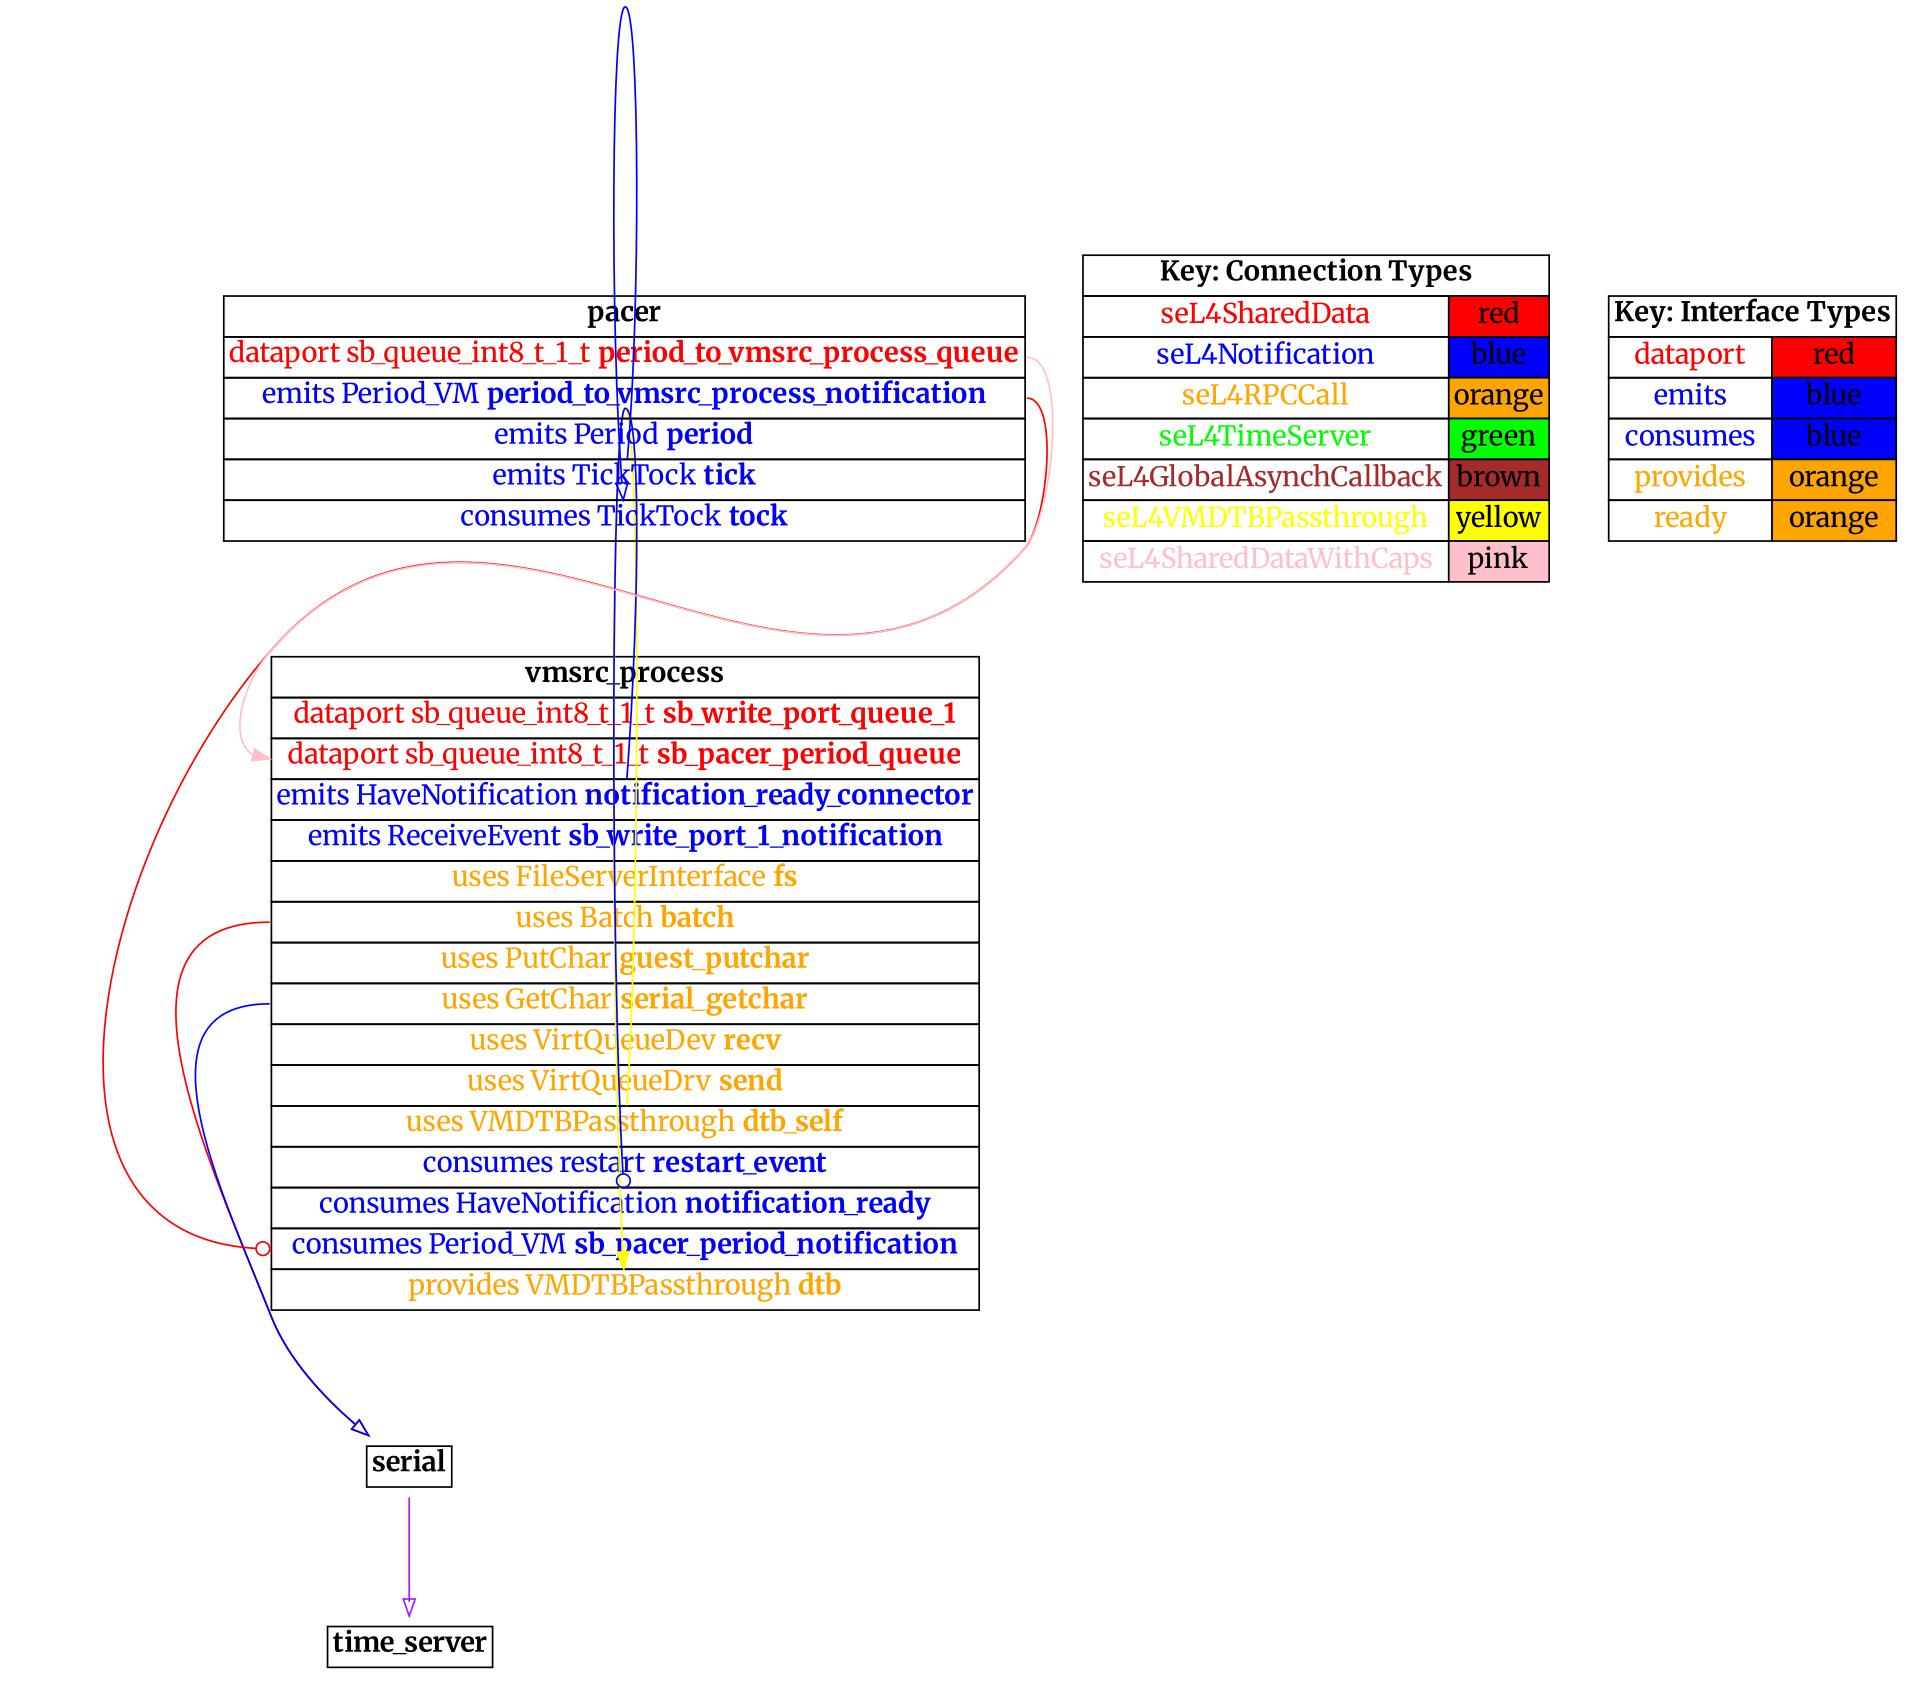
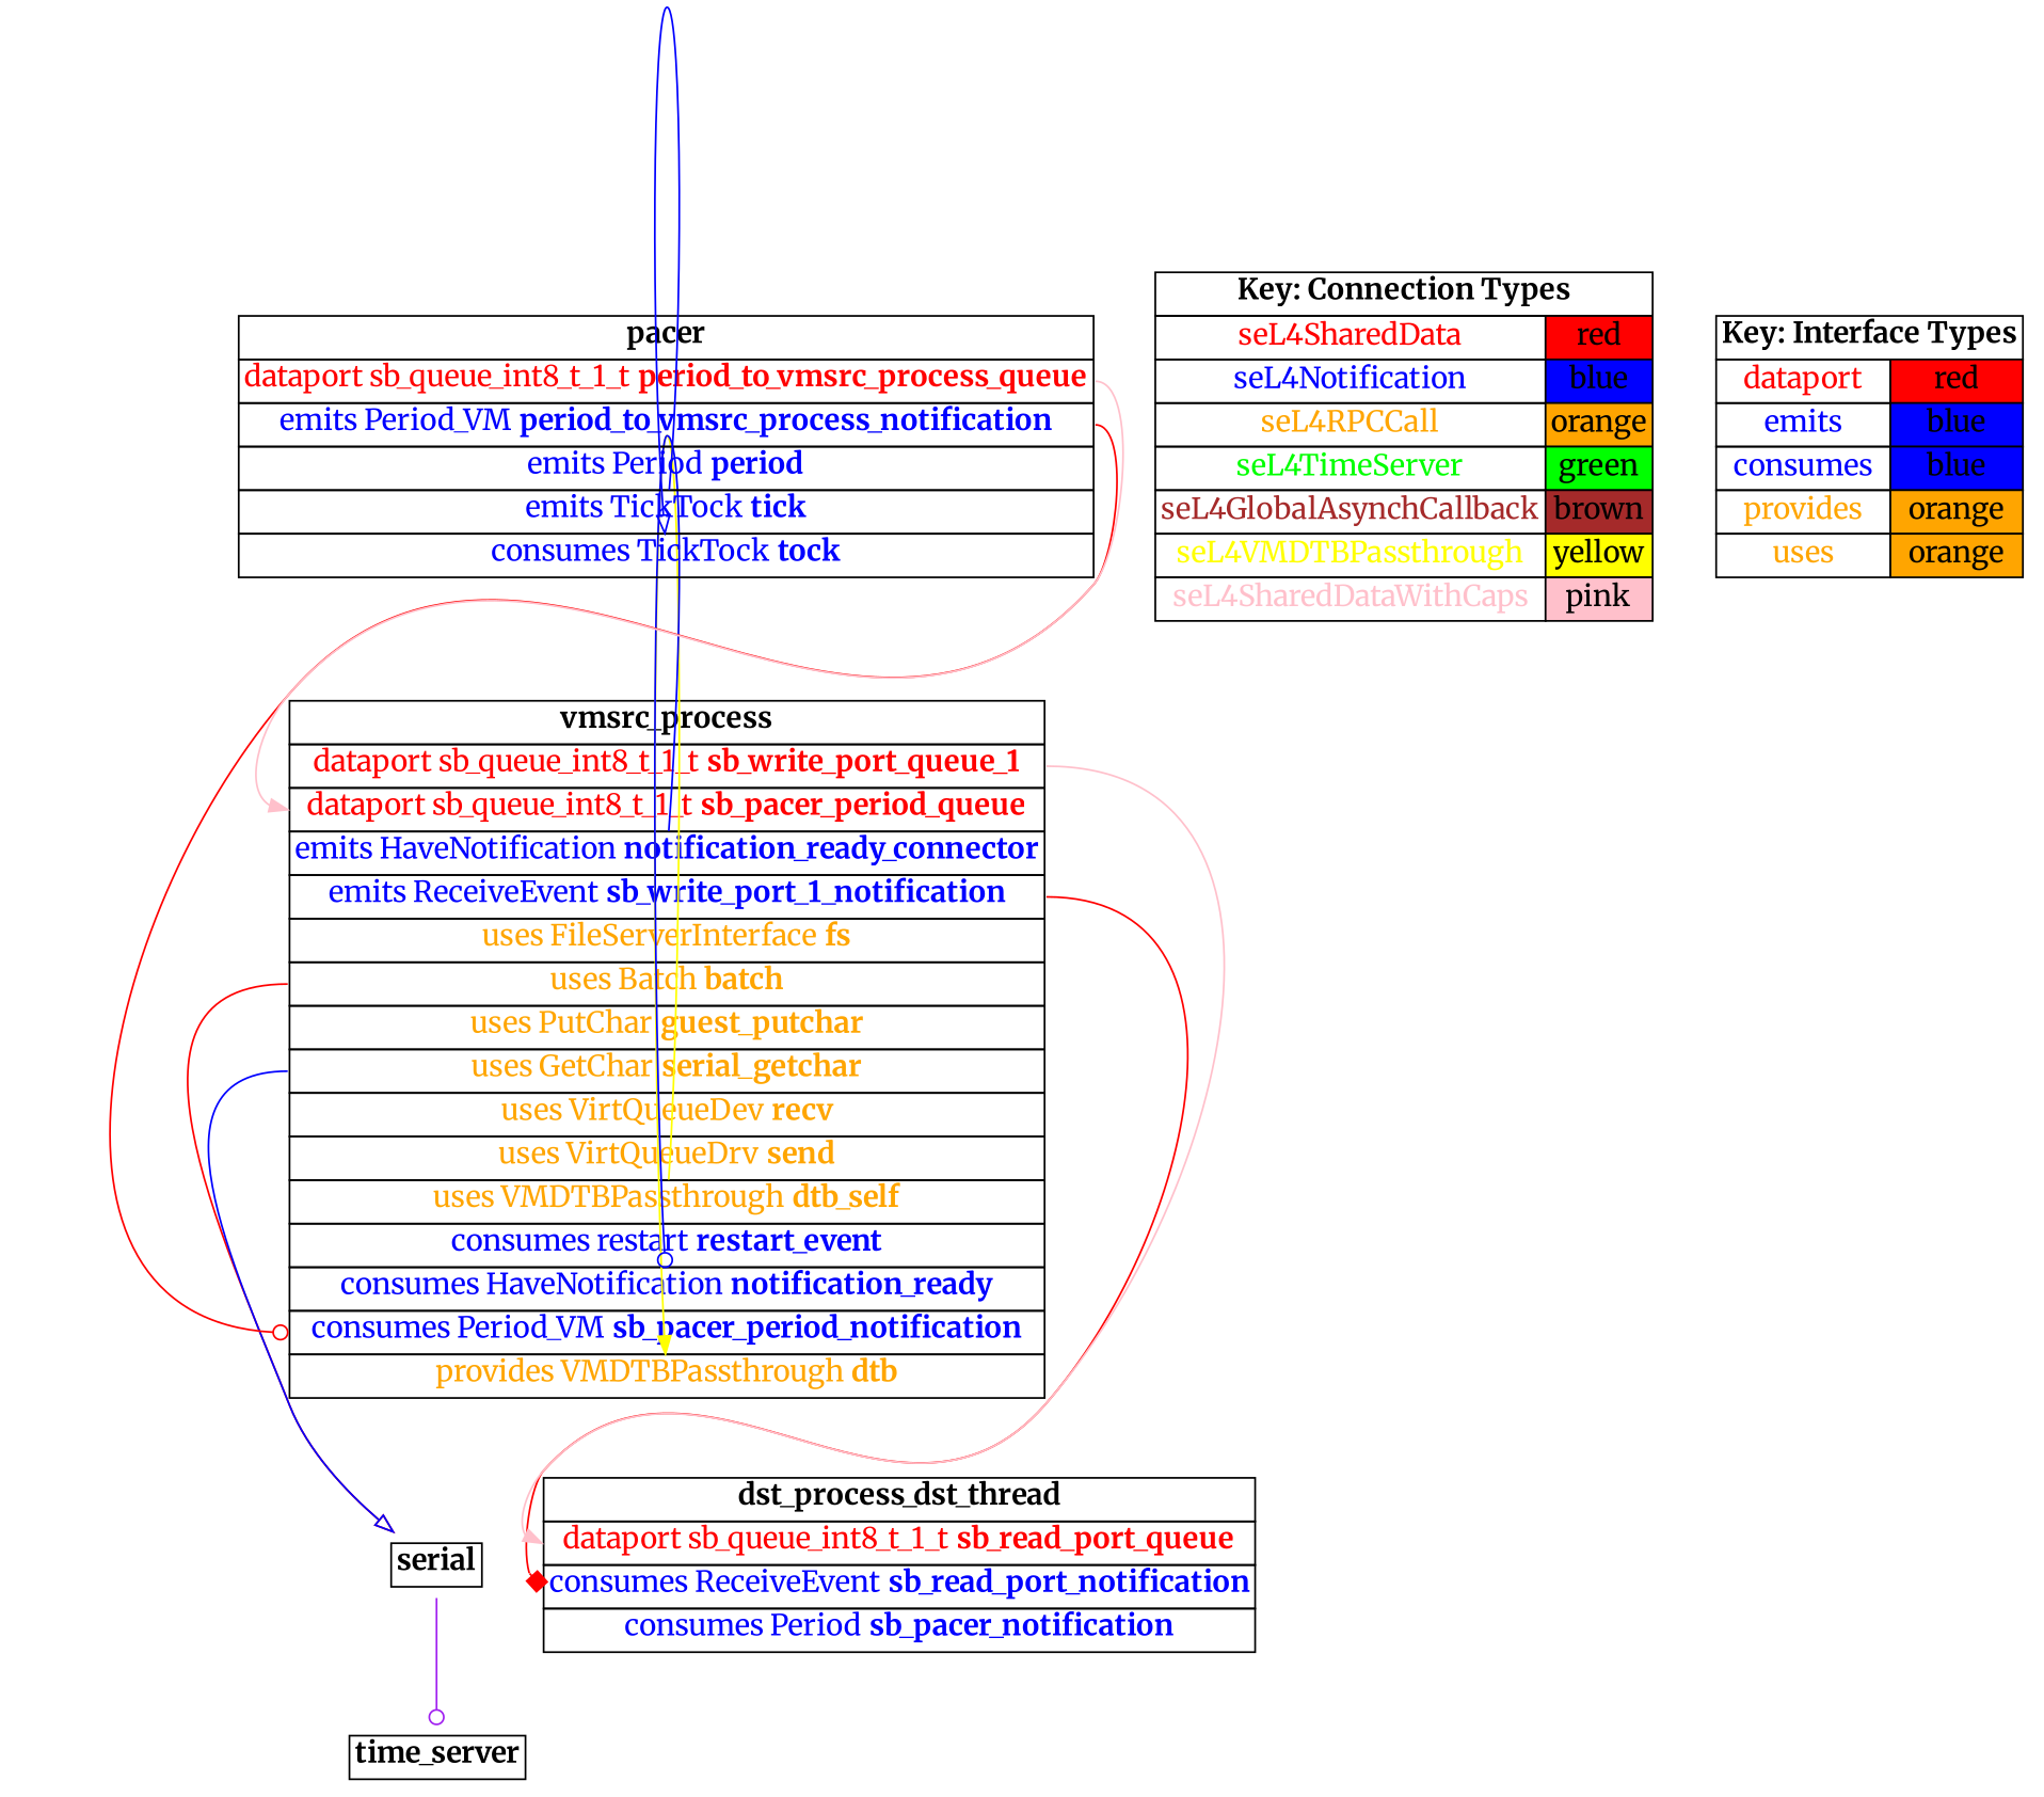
  digraph {
    fontname=Merriweather
    rankdir=TB
    node [fontname=Merriweather fontsize=16 shape=plaintext]
    edge [color=blue fontname=Merriweather]
    n1 [label=<     <TABLE BORDER="0" CELLBORDER="1" CELLSPACING="0">       <TR><TD><B>vmsrc_process</B></TD></TR>       <TR><TD PORT="sb_write_port_queue_1"><FONT COLOR="red">dataport sb_queue_int8_t_1_t <B>sb_write_port_queue_1</B></FONT></TD></TR>       <TR><TD PORT="sb_pacer_period_queue"><FONT COLOR="red">dataport sb_queue_int8_t_1_t <B>sb_pacer_period_queue</B></FONT></TD></TR>       <TR><TD PORT="notification_ready_connector"><FONT COLOR="blue">emits HaveNotification <B>notification_ready_connector</B></FONT></TD></TR>       <TR><TD PORT="sb_write_port_1_notification"><FONT COLOR="blue">emits ReceiveEvent <B>sb_write_port_1_notification</B></FONT></TD></TR>       <TR><TD PORT="fs"><FONT COLOR="orange">uses FileServerInterface <B>fs</B></FONT></TD></TR>       <TR><TD PORT="batch"><FONT COLOR="orange">uses Batch <B>batch</B></FONT></TD></TR>       <TR><TD PORT="guest_putchar"><FONT COLOR="orange">uses PutChar <B>guest_putchar</B></FONT></TD></TR>       <TR><TD PORT="serial_getchar"><FONT COLOR="orange">uses GetChar <B>serial_getchar</B></FONT></TD></TR>       <TR><TD PORT="recv"><FONT COLOR="orange">uses VirtQueueDev <B>recv</B></FONT></TD></TR>       <TR><TD PORT="send"><FONT COLOR="orange">uses VirtQueueDrv <B>send</B></FONT></TD></TR>       <TR><TD PORT="dtb_self"><FONT COLOR="orange">uses VMDTBPassthrough <B>dtb_self</B></FONT></TD></TR>       <TR><TD PORT="restart_event"><FONT COLOR="blue">consumes restart <B>restart_event</B></FONT></TD></TR>       <TR><TD PORT="notification_ready"><FONT COLOR="blue">consumes HaveNotification <B>notification_ready</B></FONT></TD></TR>       <TR><TD PORT="sb_pacer_period_notification"><FONT COLOR="blue">consumes Period_VM <B>sb_pacer_period_notification</B></FONT></TD></TR>       <TR><TD PORT="dtb"><FONT COLOR="orange">provides VMDTBPassthrough <B>dtb</B></FONT></TD></TR>"     </TABLE>   >]
    n2 [label=<     <TABLE BORDER="0" CELLBORDER="1" CELLSPACING="0">       <TR><TD><B>serial</B></TD></TR>"     </TABLE>   >]
+   n3 [label=<     <TABLE BORDER="0" CELLBORDER="1" CELLSPACING="0">       <TR><TD><B>dst_process_dst_thread</B></TD></TR>       <TR><TD PORT="sb_read_port_queue"><FONT COLOR="red">dataport sb_queue_int8_t_1_t <B>sb_read_port_queue</B></FONT></TD></TR>       <TR><TD PORT="sb_read_port_notification"><FONT COLOR="blue">consumes ReceiveEvent <B>sb_read_port_notification</B></FONT></TD></TR>       <TR><TD PORT="sb_pacer_notification"><FONT COLOR="blue">consumes Period <B>sb_pacer_notification</B></FONT></TD></TR>"     </TABLE>   >]
    n4 [label=<     <TABLE BORDER="0" CELLBORDER="1" CELLSPACING="0">       <TR><TD><B>time_server</B></TD></TR>"     </TABLE>   >]
    n5 [label=<     <TABLE BORDER="0" CELLBORDER="1" CELLSPACING="0">       <TR><TD><B>pacer</B></TD></TR>       <TR><TD PORT="period_to_vmsrc_process_queue"><FONT COLOR="red">dataport sb_queue_int8_t_1_t <B>period_to_vmsrc_process_queue</B></FONT></TD></TR>       <TR><TD PORT="period_to_vmsrc_process_notification"><FONT COLOR="blue">emits Period_VM <B>period_to_vmsrc_process_notification</B></FONT></TD></TR>       <TR><TD PORT="period"><FONT COLOR="blue">emits Period <B>period</B></FONT></TD></TR>       <TR><TD PORT="tick"><FONT COLOR="blue">emits TickTock <B>tick</B></FONT></TD></TR>       <TR><TD PORT="tock"><FONT COLOR="blue">consumes TickTock <B>tock</B></FONT></TD></TR>"     </TABLE>   >]
    n6 [label=<    <TABLE BORDER="0" CELLBORDER="1" CELLSPACING="0">      <TR><TD COLSPAN="2"><B>Key: Connection Types</B></TD></TR>      <TR><TD><FONT COLOR="red">seL4SharedData</FONT></TD><TD BGCOLOR="red">red</TD></TR>      <TR><TD><FONT COLOR="blue">seL4Notification</FONT></TD><TD BGCOLOR="blue">blue</TD></TR>      <TR><TD><FONT COLOR="orange">seL4RPCCall</FONT></TD><TD BGCOLOR="orange">orange</TD></TR>      <TR><TD><FONT COLOR="green">seL4TimeServer</FONT></TD><TD BGCOLOR="green">green</TD></TR>      <TR><TD><FONT COLOR="brown">seL4GlobalAsynchCallback</FONT></TD><TD BGCOLOR="brown">brown</TD></TR>      <TR><TD><FONT COLOR="yellow">seL4VMDTBPassthrough</FONT></TD><TD BGCOLOR="yellow">yellow</TD></TR>      <TR><TD><FONT COLOR="pink">seL4SharedDataWithCaps</FONT></TD><TD BGCOLOR="pink">pink</TD></TR>    </TABLE>   >]
-   n7 [label=<    <TABLE BORDER="0" CELLBORDER="1" CELLSPACING="0">      <TR><TD COLSPAN="2"><B>Key: Interface Types</B></TD></TR>      <TR><TD><FONT COLOR="red">dataport</FONT></TD><TD BGCOLOR="red">red</TD></TR>      <TR><TD><FONT COLOR="blue">emits</FONT></TD><TD BGCOLOR="blue">blue</TD></TR>      <TR><TD><FONT COLOR="blue">consumes</FONT></TD><TD BGCOLOR="blue">blue</TD></TR>      <TR><TD><FONT COLOR="orange">provides</FONT></TD><TD BGCOLOR="orange">orange</TD></TR>      <TR><TD><FONT COLOR="orange">ready</FONT></TD><TD BGCOLOR="orange">orange</TD></TR>    </TABLE>   >]
+   n7 [label=<    <TABLE BORDER="0" CELLBORDER="1" CELLSPACING="0">      <TR><TD COLSPAN="2"><B>Key: Interface Types</B></TD></TR>      <TR><TD><FONT COLOR="red">dataport</FONT></TD><TD BGCOLOR="red">red</TD></TR>      <TR><TD><FONT COLOR="blue">emits</FONT></TD><TD BGCOLOR="blue">blue</TD></TR>      <TR><TD><FONT COLOR="blue">consumes</FONT></TD><TD BGCOLOR="blue">blue</TD></TR>      <TR><TD><FONT COLOR="orange">provides</FONT></TD><TD BGCOLOR="orange">orange</TD></TR>      <TR><TD><FONT COLOR="orange">uses</FONT></TD><TD BGCOLOR="orange">orange</TD></TR>    </TABLE>   >]
    n1 -> n1 [color=yellow headport=dtb tailport=dtb_self]
    n1 -> n1 [arrowhead=odot headport=notification_ready tailport=notification_ready_connector]
    n1 -> n2 [arrowhead=onormal color=red headport=processed_batch tailport=batch]
    n1 -> n2 [arrowhead=onormal headport=getchar tailport=serial_getchar]
-   n2 -> n4 [arrowhead=onormal color=purple headport=the_timer tailport=timeout]
+   n1 -> n3 [arrowhead=box color=red headport=sb_read_port_notification tailport=sb_write_port_1_notification]
+   n1 -> n3 [color=pink headport=sb_read_port_queue tailport=sb_write_port_queue_1]
+   n2 -> n4 [arrowhead=odot color=purple headport=the_timer tailport=timeout]
    n5 -> n1 [arrowhead=odot color=red headport=sb_pacer_period_notification tailport=period_to_vmsrc_process_notification]
    n5 -> n1 [color=pink headport=sb_pacer_period_queue tailport=period_to_vmsrc_process_queue]
    n5 -> n5 [arrowhead=onormal headport=tock tailport=tick]
  }
